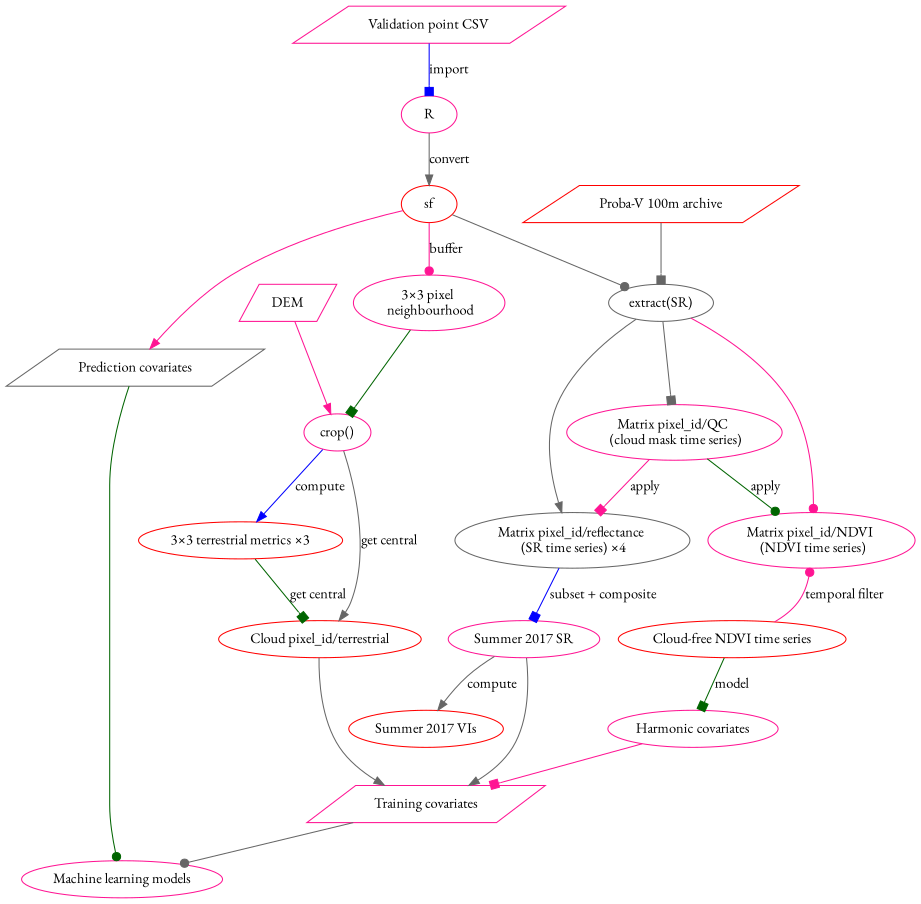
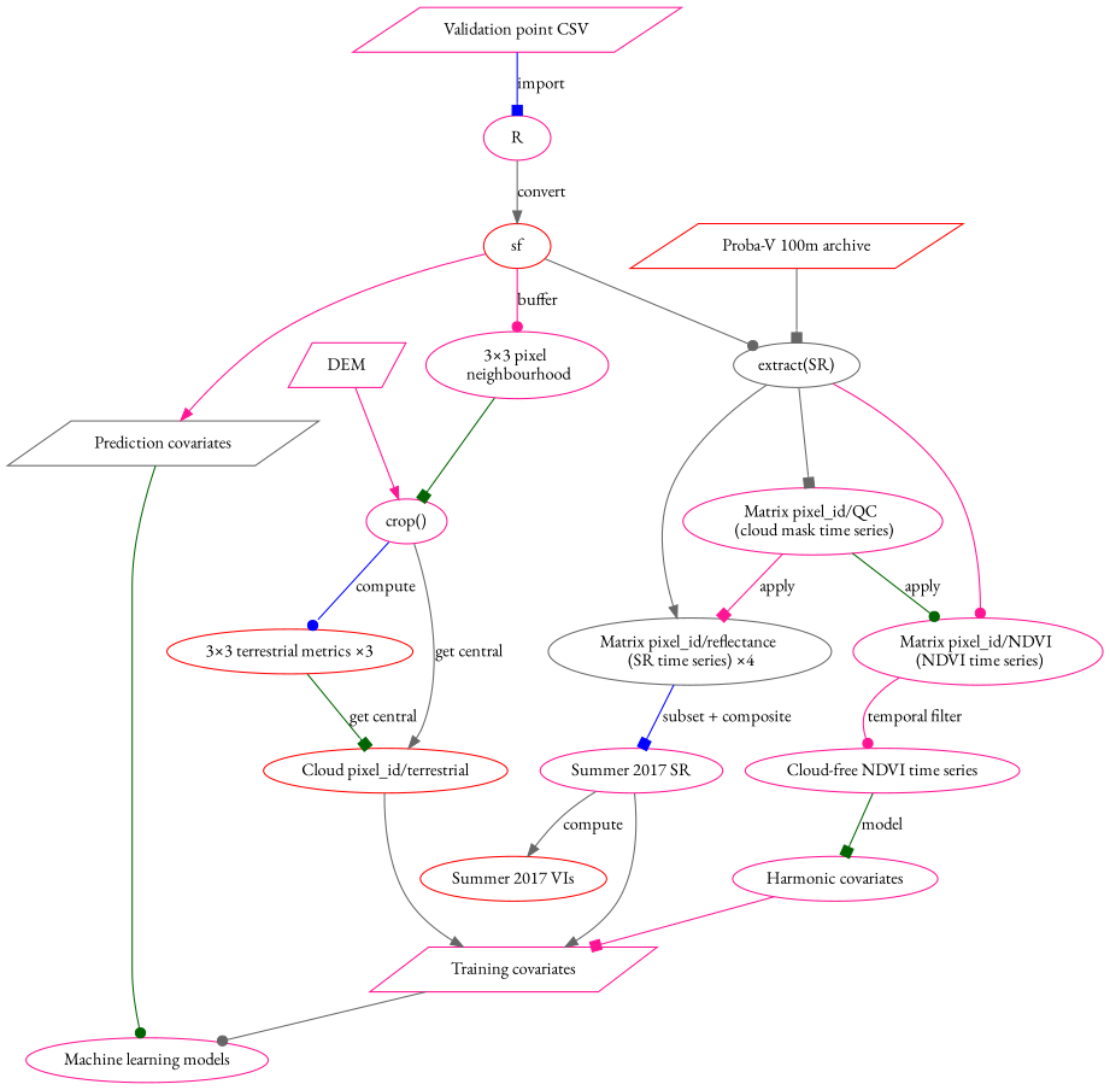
  digraph {
    fontname="EB Garamond"
    node [color=deeppink fontname="EB Garamond"]
    edge [arrowhead=box color=gray40 fontname="EB Garamond"]
    "Validation point CSV" [shape=parallelogram]
    R
    sf [color=red]
    "Proba-V 100m archive" [color=red shape=parallelogram]
    "extract(SR)" [color=gray40]
    "Matrix pixel_id/NDVI \n (NDVI time series)"
    "Matrix pixel_id/reflectance \n (SR time series) ×4" [color=gray40]
    "Matrix pixel_id/QC \n (cloud mask time series)"
    DEM [shape=parallelogram]
    "crop()"
    "3×3 terrestrial metrics ×3" [color=red]
    n12 [color=red label="Cloud pixel_id/terrestrial"]
    "Training covariates" [shape=parallelogram]
    "Machine learning models"
    "Prediction covariates" [color=gray40 shape=parallelogram]
    "3×3 pixel \n neighbourhood"
-   "Cloud-free NDVI time series" [color=red]
+   "Cloud-free NDVI time series"
    "Summer 2017 SR"
    "Harmonic covariates"
    "Summer 2017 VIs" [color=red]
    "Validation point CSV" -> R [color=blue label=import]
    R -> sf [arrowhead=normal label=convert]
    sf -> "extract(SR)" [arrowhead=dot]
    sf -> "Prediction covariates" [arrowhead=normal color=deeppink]
    sf -> "3×3 pixel \n neighbourhood" [arrowhead=dot color=deeppink label=buffer]
    "Proba-V 100m archive" -> "extract(SR)"
    "extract(SR)" -> "Matrix pixel_id/NDVI \n (NDVI time series)" [arrowhead=dot color=deeppink]
    "extract(SR)" -> "Matrix pixel_id/reflectance \n (SR time series) ×4" [arrowhead=normal]
    "extract(SR)" -> "Matrix pixel_id/QC \n (cloud mask time series)"
-   "Cloud-free NDVI time series" -> "Matrix pixel_id/NDVI \n (NDVI time series)" [arrowhead=dot color=deeppink label="temporal filter"]
+   "Matrix pixel_id/NDVI \n (NDVI time series)" -> "Cloud-free NDVI time series" [arrowhead=dot color=deeppink label="temporal filter"]
    "Matrix pixel_id/reflectance \n (SR time series) ×4" -> "Summer 2017 SR" [color=blue label="subset + composite"]
    "Matrix pixel_id/QC \n (cloud mask time series)" -> "Matrix pixel_id/NDVI \n (NDVI time series)" [arrowhead=dot color=darkgreen label=apply]
    "Matrix pixel_id/QC \n (cloud mask time series)" -> "Matrix pixel_id/reflectance \n (SR time series) ×4" [color=deeppink label=apply]
    DEM -> "crop()" [arrowhead=normal color=deeppink]
-   "crop()" -> "3×3 terrestrial metrics ×3" [arrowhead=normal color=blue label=compute]
+   "crop()" -> "3×3 terrestrial metrics ×3" [arrowhead=dot color=blue label=compute]
    "crop()" -> n12 [arrowhead=normal label="get central"]
    "3×3 terrestrial metrics ×3" -> n12 [color=darkgreen label="get central"]
    n12 -> "Training covariates" [arrowhead=normal]
    "Training covariates" -> "Machine learning models" [arrowhead=dot]
    "Prediction covariates" -> "Machine learning models" [arrowhead=dot color=darkgreen]
    "3×3 pixel \n neighbourhood" -> "crop()" [color=darkgreen]
    "Cloud-free NDVI time series" -> "Harmonic covariates" [color=darkgreen label=model]
    "Summer 2017 SR" -> "Training covariates" [arrowhead=normal]
    "Summer 2017 SR" -> "Summer 2017 VIs" [arrowhead=normal label=compute]
    "Harmonic covariates" -> "Training covariates" [color=deeppink]
  }
